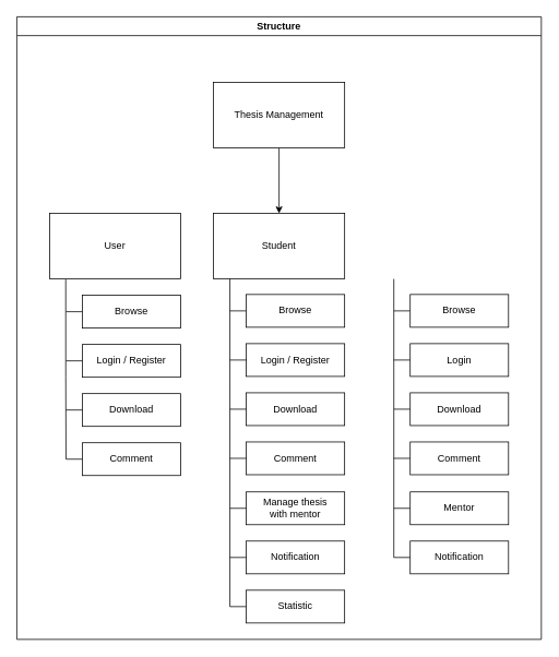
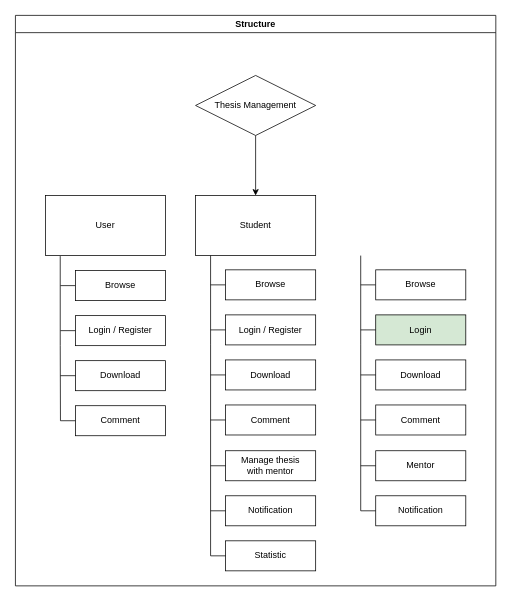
  <mxCell id="0" />
  <mxCell id="1" parent="0" />
  <mxCell id="2" value="Structure" style="swimlane;whiteSpace=wrap;html=1;" vertex="1" parent="1"><mxGeometry x="20" y="20" width="640" height="760" as="geometry" /></mxCell>
  <mxCell id="3" value="" style="edgeStyle=orthogonalEdgeStyle;rounded=0;orthogonalLoop=1;jettySize=auto;html=1;" edge="1" parent="2" source="4" target="5"><mxGeometry relative="1" as="geometry" /></mxCell>
- <mxCell id="4" value="Thesis Management" style="rounded=0;whiteSpace=wrap;html=1;" vertex="1" parent="2"><mxGeometry x="240" y="80" width="160" height="80" as="geometry" /></mxCell>
+ <mxCell id="4" value="Thesis Management" style="rhombus;whiteSpace=wrap;html=1;" vertex="1" parent="2"><mxGeometry x="240" y="80" width="160" height="80" as="geometry" /></mxCell>
  <mxCell id="5" value="Student" style="whiteSpace=wrap;html=1;rounded=0;" vertex="1" parent="2"><mxGeometry x="240" y="240" width="160" height="80" as="geometry" /></mxCell>
  <mxCell id="6" style="edgeStyle=orthogonalEdgeStyle;rounded=0;orthogonalLoop=1;jettySize=auto;html=1;exitX=0.123;exitY=1.008;exitDx=0;exitDy=0;endArrow=none;endFill=0;exitPerimeter=0;" edge="1" parent="2" source="7"><mxGeometry relative="1" as="geometry"><mxPoint x="60" y="540" as="targetPoint" /><Array as="points"><mxPoint x="60" y="440" /><mxPoint x="60" y="560" /></Array></mxGeometry></mxCell>
  <mxCell id="7" value="User" style="whiteSpace=wrap;html=1;rounded=0;" vertex="1" parent="2"><mxGeometry x="40" y="240" width="160" height="80" as="geometry" /></mxCell>
  <mxCell id="8" value="" style="endArrow=none;html=1;rounded=0;" edge="1" parent="2" target="9"><mxGeometry width="50" height="50" relative="1" as="geometry"><mxPoint x="60" y="360" as="sourcePoint" /><mxPoint x="90" y="360" as="targetPoint" /></mxGeometry></mxCell>
  <mxCell id="9" value="Browse" style="whiteSpace=wrap;html=1;rounded=0;" vertex="1" parent="2"><mxGeometry x="80" y="340" width="120" height="40" as="geometry" /></mxCell>
  <mxCell id="10" value="Login / Register" style="whiteSpace=wrap;html=1;rounded=0;" vertex="1" parent="2"><mxGeometry x="80" y="400" width="120" height="40" as="geometry" /></mxCell>
  <mxCell id="11" value="Download" style="whiteSpace=wrap;html=1;rounded=0;" vertex="1" parent="2"><mxGeometry x="80" y="460" width="120" height="40" as="geometry" /></mxCell>
  <mxCell id="12" value="Comment" style="whiteSpace=wrap;html=1;rounded=0;" vertex="1" parent="2"><mxGeometry x="80" y="520" width="120" height="40" as="geometry" /></mxCell>
  <mxCell id="13" value="" style="endArrow=none;html=1;rounded=0;" edge="1" parent="2" target="10"><mxGeometry width="50" height="50" relative="1" as="geometry"><mxPoint x="60" y="420" as="sourcePoint" /><mxPoint x="90" y="370" as="targetPoint" /></mxGeometry></mxCell>
  <mxCell id="14" value="" style="endArrow=none;html=1;rounded=0;" edge="1" parent="2" target="11"><mxGeometry width="50" height="50" relative="1" as="geometry"><mxPoint x="60" y="480" as="sourcePoint" /><mxPoint x="90" y="430" as="targetPoint" /></mxGeometry></mxCell>
  <mxCell id="15" value="" style="endArrow=none;html=1;rounded=0;" edge="1" parent="2" target="12"><mxGeometry width="50" height="50" relative="1" as="geometry"><mxPoint x="60" y="540" as="sourcePoint" /><mxPoint x="90" y="490" as="targetPoint" /></mxGeometry></mxCell>
  <mxCell id="16" value="" style="endArrow=none;html=1;rounded=0;" edge="1" target="17" parent="2"><mxGeometry width="50" height="50" relative="1" as="geometry"><mxPoint x="260" y="359" as="sourcePoint" /><mxPoint x="290" y="359" as="targetPoint" /></mxGeometry></mxCell>
  <mxCell id="17" value="Browse" style="whiteSpace=wrap;html=1;rounded=0;" vertex="1" parent="2"><mxGeometry x="280" y="339" width="120" height="40" as="geometry" /></mxCell>
  <mxCell id="18" value="Login / Register" style="whiteSpace=wrap;html=1;rounded=0;" vertex="1" parent="2"><mxGeometry x="280" y="399" width="120" height="40" as="geometry" /></mxCell>
  <mxCell id="19" value="Download" style="whiteSpace=wrap;html=1;rounded=0;" vertex="1" parent="2"><mxGeometry x="280" y="459" width="120" height="40" as="geometry" /></mxCell>
  <mxCell id="20" value="Comment" style="whiteSpace=wrap;html=1;rounded=0;" vertex="1" parent="2"><mxGeometry x="280" y="519" width="120" height="40" as="geometry" /></mxCell>
  <mxCell id="21" value="" style="endArrow=none;html=1;rounded=0;" edge="1" target="18" parent="2"><mxGeometry width="50" height="50" relative="1" as="geometry"><mxPoint x="260" y="419" as="sourcePoint" /><mxPoint x="290" y="369" as="targetPoint" /></mxGeometry></mxCell>
  <mxCell id="22" value="" style="endArrow=none;html=1;rounded=0;" edge="1" target="19" parent="2"><mxGeometry width="50" height="50" relative="1" as="geometry"><mxPoint x="260" y="479" as="sourcePoint" /><mxPoint x="290" y="429" as="targetPoint" /></mxGeometry></mxCell>
  <mxCell id="23" value="" style="endArrow=none;html=1;rounded=0;" edge="1" target="20" parent="2"><mxGeometry width="50" height="50" relative="1" as="geometry"><mxPoint x="260" y="539" as="sourcePoint" /><mxPoint x="290" y="489" as="targetPoint" /></mxGeometry></mxCell>
  <mxCell id="24" style="edgeStyle=orthogonalEdgeStyle;rounded=0;orthogonalLoop=1;jettySize=auto;html=1;exitX=0.123;exitY=1.008;exitDx=0;exitDy=0;endArrow=none;endFill=0;exitPerimeter=0;" edge="1" parent="2"><mxGeometry relative="1" as="geometry"><mxPoint x="260" y="720" as="targetPoint" /><mxPoint x="260" y="320" as="sourcePoint" /><Array as="points"><mxPoint x="260" y="439" /><mxPoint x="260" y="559" /></Array></mxGeometry></mxCell>
  <mxCell id="25" value="" style="endArrow=none;html=1;rounded=0;" edge="1" target="26" parent="2"><mxGeometry width="50" height="50" relative="1" as="geometry"><mxPoint x="460" y="359" as="sourcePoint" /><mxPoint x="490" y="359" as="targetPoint" /></mxGeometry></mxCell>
  <mxCell id="26" value="Browse" style="whiteSpace=wrap;html=1;rounded=0;" vertex="1" parent="2"><mxGeometry x="480" y="339" width="120" height="40" as="geometry" /></mxCell>
- <mxCell id="27" value="Login" style="whiteSpace=wrap;html=1;rounded=0;" vertex="1" parent="2"><mxGeometry x="480" y="399" width="120" height="40" as="geometry" /></mxCell>
+ <mxCell id="27" value="Login" style="whiteSpace=wrap;html=1;rounded=0;fillColor=#d5e8d4;" vertex="1" parent="2"><mxGeometry x="480" y="399" width="120" height="40" as="geometry" /></mxCell>
  <mxCell id="28" value="Download" style="whiteSpace=wrap;html=1;rounded=0;" vertex="1" parent="2"><mxGeometry x="480" y="459" width="120" height="40" as="geometry" /></mxCell>
  <mxCell id="29" value="Comment" style="whiteSpace=wrap;html=1;rounded=0;" vertex="1" parent="2"><mxGeometry x="480" y="519" width="120" height="40" as="geometry" /></mxCell>
  <mxCell id="30" value="" style="endArrow=none;html=1;rounded=0;" edge="1" target="27" parent="2"><mxGeometry width="50" height="50" relative="1" as="geometry"><mxPoint x="460" y="419" as="sourcePoint" /><mxPoint x="490" y="369" as="targetPoint" /></mxGeometry></mxCell>
  <mxCell id="31" value="" style="endArrow=none;html=1;rounded=0;" edge="1" target="28" parent="2"><mxGeometry width="50" height="50" relative="1" as="geometry"><mxPoint x="460" y="479" as="sourcePoint" /><mxPoint x="490" y="429" as="targetPoint" /></mxGeometry></mxCell>
  <mxCell id="32" value="" style="endArrow=none;html=1;rounded=0;" edge="1" target="29" parent="2"><mxGeometry width="50" height="50" relative="1" as="geometry"><mxPoint x="460" y="539" as="sourcePoint" /><mxPoint x="490" y="489" as="targetPoint" /></mxGeometry></mxCell>
  <mxCell id="33" style="edgeStyle=orthogonalEdgeStyle;rounded=0;orthogonalLoop=1;jettySize=auto;html=1;exitX=0.123;exitY=1.008;exitDx=0;exitDy=0;endArrow=none;endFill=0;exitPerimeter=0;" edge="1" parent="2"><mxGeometry relative="1" as="geometry"><mxPoint x="460" y="660" as="targetPoint" /><mxPoint x="460" y="320" as="sourcePoint" /><Array as="points"><mxPoint x="460" y="439" /><mxPoint x="460" y="559" /></Array></mxGeometry></mxCell>
  <mxCell id="34" value="Manage thesis&lt;div&gt;with mentor&lt;/div&gt;" style="whiteSpace=wrap;html=1;rounded=0;" vertex="1" parent="2"><mxGeometry x="280" y="580" width="120" height="40" as="geometry" /></mxCell>
  <mxCell id="35" value="Notification" style="whiteSpace=wrap;html=1;rounded=0;" vertex="1" parent="2"><mxGeometry x="280" y="640" width="120" height="40" as="geometry" /></mxCell>
  <mxCell id="36" value="Statistic" style="whiteSpace=wrap;html=1;rounded=0;" vertex="1" parent="2"><mxGeometry x="280" y="700" width="120" height="40" as="geometry" /></mxCell>
  <mxCell id="37" value="" style="endArrow=none;html=1;rounded=0;" edge="1" target="34" parent="2"><mxGeometry width="50" height="50" relative="1" as="geometry"><mxPoint x="260" y="600" as="sourcePoint" /><mxPoint x="290" y="600" as="targetPoint" /></mxGeometry></mxCell>
  <mxCell id="38" value="" style="endArrow=none;html=1;rounded=0;" edge="1" target="35" parent="2"><mxGeometry width="50" height="50" relative="1" as="geometry"><mxPoint x="260" y="660" as="sourcePoint" /><mxPoint x="290" y="610" as="targetPoint" /></mxGeometry></mxCell>
  <mxCell id="39" value="" style="endArrow=none;html=1;rounded=0;" edge="1" target="36" parent="2"><mxGeometry width="50" height="50" relative="1" as="geometry"><mxPoint x="260" y="720" as="sourcePoint" /><mxPoint x="290" y="670" as="targetPoint" /></mxGeometry></mxCell>
  <mxCell id="40" value="Mentor" style="whiteSpace=wrap;html=1;rounded=0;" vertex="1" parent="2"><mxGeometry x="480" y="580" width="120" height="40" as="geometry" /></mxCell>
  <mxCell id="41" value="Notification" style="whiteSpace=wrap;html=1;rounded=0;" vertex="1" parent="2"><mxGeometry x="480" y="640" width="120" height="40" as="geometry" /></mxCell>
  <mxCell id="42" value="" style="endArrow=none;html=1;rounded=0;" edge="1" target="40" parent="2"><mxGeometry width="50" height="50" relative="1" as="geometry"><mxPoint x="460" y="600" as="sourcePoint" /><mxPoint x="490" y="600" as="targetPoint" /></mxGeometry></mxCell>
  <mxCell id="43" value="" style="endArrow=none;html=1;rounded=0;" edge="1" target="41" parent="2"><mxGeometry width="50" height="50" relative="1" as="geometry"><mxPoint x="460" y="660" as="sourcePoint" /><mxPoint x="490" y="610" as="targetPoint" /></mxGeometry></mxCell>
